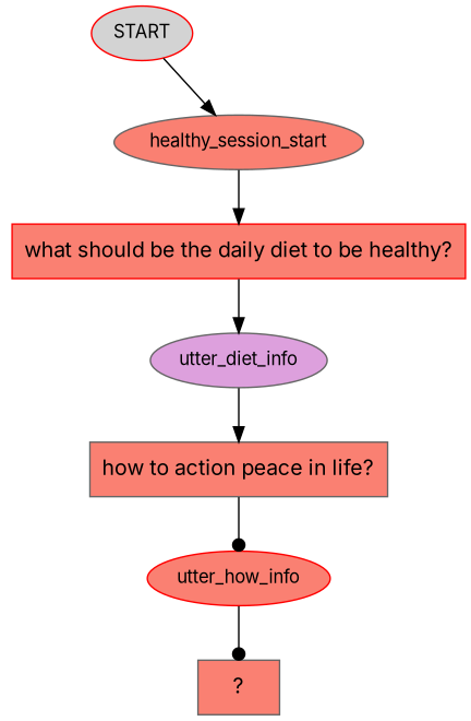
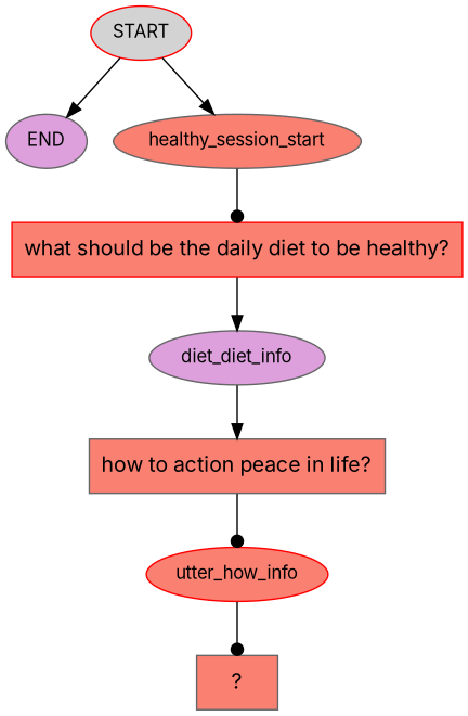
  digraph {
    fontname=Inter
    node [color=gray40 fillcolor=salmon fontname=Inter fontsize=12 style=filled]
    edge [arrowhead=normal fontname=Inter]
    n1 [color=red fillcolor=lightgrey label=START]
+   n2 [fillcolor=plum label=END]
    n3 [label=healthy_session_start]
    n4 [color=red label="what should be the daily diet to be healthy?" shape=rect fontsize=""]
-   n5 [fillcolor=plum label=utter_diet_info]
+   n5 [fillcolor=plum label=diet_diet_info]
    n6 [label="how to action peace in life?" shape=rect fontsize=""]
    n7 [color=red label=utter_how_info]
    n8 [label="  ?  " shape=rect fontsize=""]
+   n1 -> n2
    n1 -> n3
-   n3 -> n4
+   n3 -> n4 [arrowhead=dot]
    n4 -> n5
    n5 -> n6
    n6 -> n7 [arrowhead=dot]
    n7 -> n8 [arrowhead=dot]
  }
